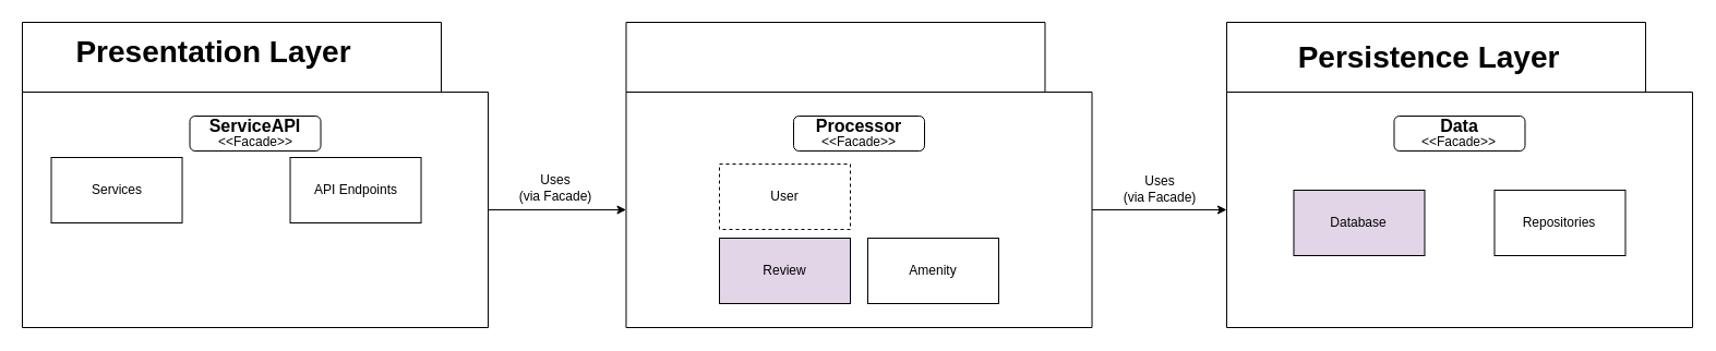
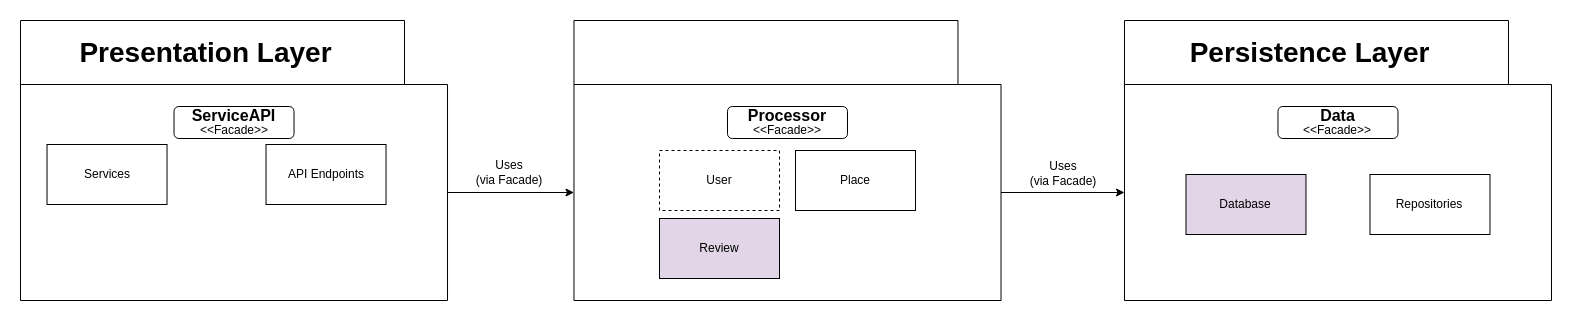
  <mxCell id="0" />
  <mxCell id="1" parent="0" />
  <mxCell id="2" value="" style="shape=folder;fontStyle=1;spacingTop=10;tabWidth=384;tabHeight=64;tabPosition=left;html=1;whiteSpace=wrap;container=0;" parent="1" vertex="1"><mxGeometry x="20" y="20" width="427.034" height="280.0" as="geometry" /></mxCell>
- <mxCell id="3" value="Presentation Layer" style="text;strokeColor=none;align=center;fillColor=none;html=1;verticalAlign=middle;whiteSpace=wrap;rounded=0;fontStyle=1;fontSize=28;container=0;" parent="1" vertex="1"><mxGeometry x="59" y="39.998" width="272.828" height="14.583" as="geometry" /></mxCell>
+ <mxCell id="3" value="Presentation Layer" style="text;strokeColor=none;align=center;fillColor=none;html=1;verticalAlign=middle;whiteSpace=wrap;rounded=0;fontStyle=1;fontSize=28;container=0;" parent="1" vertex="1"><mxGeometry x="69" y="44.998" width="272.828" height="14.583" as="geometry" /></mxCell>
  <mxCell id="4" value="" style="shape=folder;fontStyle=1;spacingTop=10;tabWidth=384;tabHeight=64;tabPosition=left;html=1;whiteSpace=wrap;container=0;" parent="1" vertex="1"><mxGeometry x="573.483" y="20" width="427.034" height="280.0" as="geometry" /></mxCell>
  <mxCell id="5" value="" style="shape=folder;fontStyle=1;spacingTop=10;tabWidth=384;tabHeight=64;tabPosition=left;html=1;whiteSpace=wrap;container=0;" parent="1" vertex="1"><mxGeometry x="1123.966" y="20" width="427.034" height="280.0" as="geometry" /></mxCell>
  <mxCell id="6" value="Persistence Layer" style="text;strokeColor=none;align=center;fillColor=none;html=1;verticalAlign=middle;whiteSpace=wrap;rounded=0;fontStyle=1;fontSize=28;container=0;" parent="1" vertex="1"><mxGeometry x="1172.965" y="44.998" width="272.828" height="14.583" as="geometry" /></mxCell>
  <mxCell id="7" value="" style="rounded=1;whiteSpace=wrap;html=1;" vertex="1" parent="1"><mxGeometry x="173.52" y="106" width="120" height="32" as="geometry" /></mxCell>
  <mxCell id="8" value="&lt;font style=&quot;color: light-dark(rgb(0, 0, 0), rgb(79, 174, 222));&quot;&gt;ServiceAPI&lt;/font&gt;" style="text;strokeColor=none;align=center;fillColor=none;html=1;verticalAlign=middle;whiteSpace=wrap;rounded=0;fontSize=16;fontStyle=1" parent="1" vertex="1"><mxGeometry x="189.78" y="100" width="87.48" height="30" as="geometry" /></mxCell>
  <mxCell id="9" value="" style="rounded=1;whiteSpace=wrap;html=1;" vertex="1" parent="1"><mxGeometry x="727" y="106" width="120" height="32" as="geometry" /></mxCell>
  <mxCell id="10" value="&lt;font&gt;Processor&lt;/font&gt;" style="text;strokeColor=none;align=center;fillColor=none;html=1;verticalAlign=middle;whiteSpace=wrap;rounded=0;fontSize=16;fontStyle=1;fontColor=light-dark(#000000,#4FAEDE);" parent="1" vertex="1"><mxGeometry x="717" y="100" width="140" height="30" as="geometry" /></mxCell>
  <mxCell id="11" value="" style="rounded=1;whiteSpace=wrap;html=1;" vertex="1" parent="1"><mxGeometry x="1277.48" y="106" width="120" height="32" as="geometry" /></mxCell>
  <mxCell id="12" value="&lt;font style=&quot;color: light-dark(rgb(0, 0, 0), rgb(79, 174, 222));&quot;&gt;Data&lt;/font&gt;" style="text;strokeColor=none;align=center;fillColor=none;html=1;verticalAlign=middle;whiteSpace=wrap;rounded=0;fontSize=16;fontStyle=1" parent="1" vertex="1"><mxGeometry x="1286.85" y="100" width="101.26" height="30" as="geometry" /></mxCell>
  <mxCell id="13" value="" style="endArrow=classic;html=1;rounded=0;exitX=0;exitY=0;exitDx=427.034;exitDy=172.0;exitPerimeter=0;entryX=0;entryY=0;entryDx=0;entryDy=172.0;entryPerimeter=0;" parent="1" source="2" target="4" edge="1"><mxGeometry width="50" height="50" relative="1" as="geometry"><mxPoint x="771" y="230" as="sourcePoint" /><mxPoint x="821" y="180" as="targetPoint" /><Array as="points" /></mxGeometry></mxCell>
  <mxCell id="14" value="Uses&lt;div&gt;(via Facade)&lt;/div&gt;" style="text;strokeColor=none;align=center;fillColor=none;html=1;verticalAlign=middle;whiteSpace=wrap;rounded=0;fontColor=light-dark(#000000,#FF3399);" parent="1" vertex="1"><mxGeometry x="469" y="157" width="80" height="30" as="geometry" /></mxCell>
  <mxCell id="15" value="" style="endArrow=classic;html=1;rounded=0;exitX=0;exitY=0;exitDx=427.034;exitDy=172.0;exitPerimeter=0;entryX=0;entryY=0;entryDx=0;entryDy=172.0;entryPerimeter=0;" parent="1" source="4" target="5" edge="1"><mxGeometry width="50" height="50" relative="1" as="geometry"><mxPoint x="1000.52" y="203" as="sourcePoint" /><mxPoint x="1126.52" y="203" as="targetPoint" /><Array as="points" /></mxGeometry></mxCell>
  <mxCell id="16" value="Uses&lt;div&gt;(via Facade)&lt;/div&gt;" style="text;strokeColor=none;align=center;fillColor=none;html=1;verticalAlign=middle;whiteSpace=wrap;rounded=0;fontColor=light-dark(#000000,#FF3399);" parent="1" vertex="1"><mxGeometry x="1022.52" y="158" width="80" height="30" as="geometry" /></mxCell>
  <mxCell id="17" value="&lt;div&gt;&amp;lt;&amp;lt;Facade&amp;gt;&amp;gt;&lt;/div&gt;" style="text;strokeColor=none;align=center;fillColor=none;html=1;verticalAlign=middle;whiteSpace=wrap;rounded=0;fontColor=light-dark(#000000,#FF3399);" vertex="1" parent="1"><mxGeometry x="201.52" y="122" width="64" height="16" as="geometry" /></mxCell>
  <mxCell id="18" value="&amp;lt;&amp;lt;Facade&amp;gt;&amp;gt;" style="text;strokeColor=none;align=center;fillColor=none;html=1;verticalAlign=middle;whiteSpace=wrap;rounded=0;fontColor=light-dark(#000000,#FF3399);" vertex="1" parent="1"><mxGeometry x="755" y="122" width="64" height="16" as="geometry" /></mxCell>
  <mxCell id="19" value="&amp;lt;&amp;lt;Facade&amp;gt;&amp;gt;" style="text;strokeColor=none;align=center;fillColor=none;html=1;verticalAlign=middle;whiteSpace=wrap;rounded=0;fontColor=light-dark(#000000,#FF3399);" vertex="1" parent="1"><mxGeometry x="1305.48" y="122" width="64" height="16" as="geometry" /></mxCell>
  <mxCell id="20" value="Services" style="rounded=0;whiteSpace=wrap;html=1;" vertex="1" parent="1"><mxGeometry x="46.52" y="144" width="120" height="60" as="geometry" /></mxCell>
  <mxCell id="21" value="API Endpoints" style="rounded=0;whiteSpace=wrap;html=1;" vertex="1" parent="1"><mxGeometry x="265.52" y="144" width="120" height="60" as="geometry" /></mxCell>
  <mxCell id="22" value="User" style="rounded=0;whiteSpace=wrap;html=1;dashed=1;" vertex="1" parent="1"><mxGeometry x="659" y="150" width="120" height="60" as="geometry" /></mxCell>
+ <mxCell id="23" value="Place" style="rounded=0;whiteSpace=wrap;html=1;" vertex="1" parent="1"><mxGeometry x="795" y="150" width="120" height="60" as="geometry" /></mxCell>
  <mxCell id="24" value="Review" style="rounded=0;whiteSpace=wrap;html=1;fillColor=#e1d5e7;" vertex="1" parent="1"><mxGeometry x="659" y="218" width="120" height="60" as="geometry" /></mxCell>
- <mxCell id="25" value="Amenity" style="rounded=0;whiteSpace=wrap;html=1;" vertex="1" parent="1"><mxGeometry x="795" y="218" width="120" height="60" as="geometry" /></mxCell>
  <mxCell id="26" value="Database" style="rounded=0;whiteSpace=wrap;html=1;fillColor=#e1d5e7;" vertex="1" parent="1"><mxGeometry x="1185.48" y="174" width="120" height="60" as="geometry" /></mxCell>
  <mxCell id="27" value="Repositories" style="rounded=0;whiteSpace=wrap;html=1;" vertex="1" parent="1"><mxGeometry x="1369.48" y="174" width="120" height="60" as="geometry" /></mxCell>
